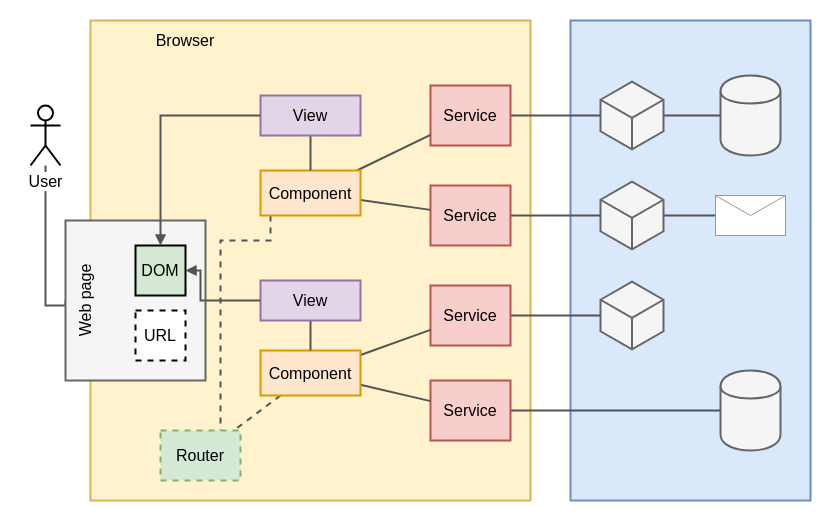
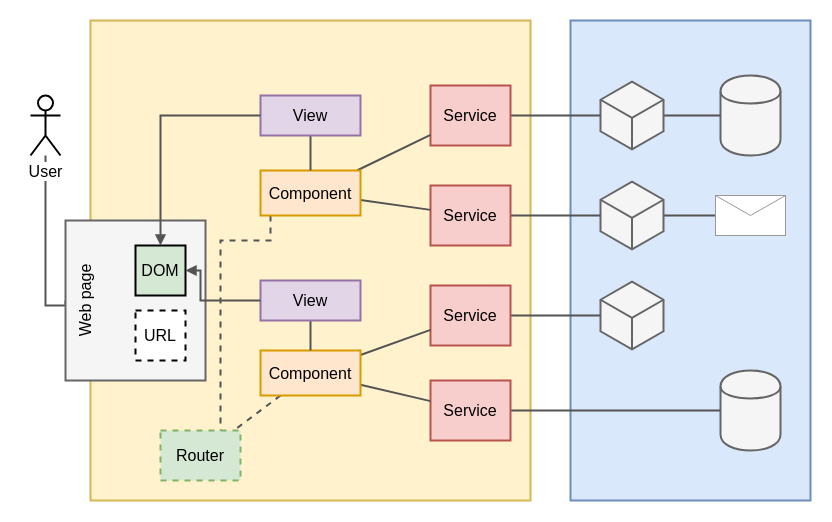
  <mxCell id="0" />
  <mxCell id="1" parent="0" />
  <mxCell id="2" value="" style="rounded=0;whiteSpace=wrap;html=1;strokeColor=#d6b656;strokeWidth=2;fillColor=#fff2cc;fontSize=16;fontColor=#000000;align=center;" vertex="1" parent="1"><mxGeometry x="90" y="20" width="440" height="480" as="geometry" /></mxCell>
- <mxCell id="3" value="Browser" style="text;html=1;strokeColor=none;fillColor=none;align=center;verticalAlign=middle;whiteSpace=wrap;rounded=0;fontSize=16;fontColor=#000000;" vertex="1" parent="1"><mxGeometry x="150" y="30" width="70" height="20" as="geometry" /></mxCell>
  <mxCell id="4" value="" style="rounded=0;whiteSpace=wrap;html=1;strokeColor=#6c8ebf;strokeWidth=2;fillColor=#dae8fc;fontSize=16;fontColor=#000000;align=center;" vertex="1" parent="1"><mxGeometry x="570" y="20" width="240" height="480" as="geometry" /></mxCell>
  <mxCell id="5" value="" style="shape=cylinder;whiteSpace=wrap;html=1;boundedLbl=1;rounded=0;strokeColor=#666666;strokeWidth=2;fillColor=#f5f5f5;fontSize=16;fontColor=#000000;align=center;" vertex="1" parent="1"><mxGeometry x="720" y="75" width="60" height="80" as="geometry" /></mxCell>
  <mxCell id="6" value="" style="shape=cylinder;whiteSpace=wrap;html=1;boundedLbl=1;rounded=0;strokeColor=#666666;strokeWidth=2;fillColor=#f5f5f5;fontSize=16;fontColor=#000000;align=center;" vertex="1" parent="1"><mxGeometry x="720" y="370" width="60" height="80" as="geometry" /></mxCell>
  <mxCell id="7" style="rounded=0;html=1;startArrow=none;startFill=0;endArrow=none;endFill=0;jettySize=auto;orthogonalLoop=1;strokeColor=#545454;strokeWidth=2;fontSize=16;fontColor=#000000;" edge="1" parent="1" source="8" target="41"><mxGeometry relative="1" as="geometry" /></mxCell>
  <mxCell id="8" value="" style="html=1;whiteSpace=wrap;aspect=fixed;shape=isoCube;rounded=0;strokeColor=#666666;strokeWidth=2;fillColor=#f5f5f5;fontSize=16;fontColor=#000000;align=center;" vertex="1" parent="1"><mxGeometry x="600" y="180" width="63" height="70" as="geometry" /></mxCell>
  <mxCell id="9" value="" style="html=1;whiteSpace=wrap;aspect=fixed;shape=isoCube;rounded=0;strokeColor=#666666;strokeWidth=2;fillColor=#f5f5f5;fontSize=16;fontColor=#000000;align=center;" vertex="1" parent="1"><mxGeometry x="600" y="280" width="63" height="70" as="geometry" /></mxCell>
  <mxCell id="10" style="edgeStyle=none;rounded=0;html=1;entryX=0;entryY=0.5;endArrow=none;endFill=0;jettySize=auto;orthogonalLoop=1;fontSize=16;fontColor=#000000;strokeWidth=2;strokeColor=#545454;" edge="1" parent="1" source="11" target="5"><mxGeometry relative="1" as="geometry" /></mxCell>
  <mxCell id="11" value="" style="html=1;whiteSpace=wrap;aspect=fixed;shape=isoCube;rounded=0;strokeColor=#666666;strokeWidth=2;fillColor=#f5f5f5;fontSize=16;fontColor=#000000;align=center;" vertex="1" parent="1"><mxGeometry x="600" y="80" width="63" height="70" as="geometry" /></mxCell>
  <mxCell id="12" style="edgeStyle=none;rounded=0;html=1;endArrow=none;endFill=0;jettySize=auto;orthogonalLoop=1;strokeColor=#545454;strokeWidth=2;fontSize=16;fontColor=#000000;" edge="1" parent="1" source="13" target="11"><mxGeometry relative="1" as="geometry" /></mxCell>
  <mxCell id="13" value="Service" style="rounded=0;whiteSpace=wrap;html=1;strokeColor=#b85450;strokeWidth=2;fillColor=#f8cecc;fontSize=16;fontColor=#000000;align=center;" vertex="1" parent="1"><mxGeometry x="430" y="85" width="80" height="60" as="geometry" /></mxCell>
  <mxCell id="14" style="edgeStyle=none;rounded=0;html=1;endArrow=none;endFill=0;jettySize=auto;orthogonalLoop=1;strokeColor=#545454;strokeWidth=2;fontSize=16;fontColor=#000000;" edge="1" parent="1" source="15" target="8"><mxGeometry relative="1" as="geometry" /></mxCell>
  <mxCell id="15" value="Service" style="rounded=0;whiteSpace=wrap;html=1;strokeColor=#b85450;strokeWidth=2;fillColor=#f8cecc;fontSize=16;fontColor=#000000;align=center;" vertex="1" parent="1"><mxGeometry x="430" y="185" width="80" height="60" as="geometry" /></mxCell>
  <mxCell id="16" style="edgeStyle=none;rounded=0;html=1;endArrow=none;endFill=0;jettySize=auto;orthogonalLoop=1;strokeColor=#545454;strokeWidth=2;fontSize=16;fontColor=#000000;" edge="1" parent="1" source="17" target="9"><mxGeometry relative="1" as="geometry" /></mxCell>
  <mxCell id="17" value="Service" style="rounded=0;whiteSpace=wrap;html=1;strokeColor=#b85450;strokeWidth=2;fillColor=#f8cecc;fontSize=16;fontColor=#000000;align=center;" vertex="1" parent="1"><mxGeometry x="430" y="285" width="80" height="60" as="geometry" /></mxCell>
  <mxCell id="18" style="edgeStyle=none;rounded=0;html=1;endArrow=none;endFill=0;jettySize=auto;orthogonalLoop=1;strokeColor=#545454;strokeWidth=2;fontSize=16;fontColor=#000000;" edge="1" parent="1" source="19" target="6"><mxGeometry relative="1" as="geometry" /></mxCell>
  <mxCell id="19" value="Service" style="rounded=0;whiteSpace=wrap;html=1;strokeColor=#b85450;strokeWidth=2;fillColor=#f8cecc;fontSize=16;fontColor=#000000;align=center;" vertex="1" parent="1"><mxGeometry x="430" y="380" width="80" height="60" as="geometry" /></mxCell>
  <mxCell id="20" style="edgeStyle=none;rounded=0;html=1;endArrow=none;endFill=0;jettySize=auto;orthogonalLoop=1;strokeColor=#545454;strokeWidth=2;fontSize=16;fontColor=#000000;" edge="1" parent="1" source="23" target="13"><mxGeometry relative="1" as="geometry" /></mxCell>
  <mxCell id="21" style="edgeStyle=none;rounded=0;html=1;endArrow=none;endFill=0;jettySize=auto;orthogonalLoop=1;strokeColor=#545454;strokeWidth=2;fontSize=16;fontColor=#000000;" edge="1" parent="1" source="23" target="15"><mxGeometry relative="1" as="geometry" /></mxCell>
  <mxCell id="22" style="edgeStyle=orthogonalEdgeStyle;rounded=0;html=1;dashed=1;endArrow=none;endFill=0;jettySize=auto;orthogonalLoop=1;strokeColor=#545454;strokeWidth=2;fontSize=16;fontColor=#000000;" edge="1" parent="1" source="23" target="32"><mxGeometry relative="1" as="geometry"><Array as="points"><mxPoint x="270" y="240" /><mxPoint x="220" y="240" /></Array></mxGeometry></mxCell>
  <mxCell id="23" value="Component" style="rounded=0;whiteSpace=wrap;html=1;strokeColor=#d79b00;strokeWidth=2;fillColor=#ffe6cc;fontSize=16;fontColor=#000000;align=center;" vertex="1" parent="1"><mxGeometry x="260" y="170" width="100" height="45" as="geometry" /></mxCell>
  <mxCell id="24" style="edgeStyle=none;rounded=0;html=1;endArrow=none;endFill=0;jettySize=auto;orthogonalLoop=1;strokeColor=#545454;strokeWidth=2;fontSize=16;fontColor=#000000;" edge="1" parent="1" source="27" target="17"><mxGeometry relative="1" as="geometry" /></mxCell>
  <mxCell id="25" style="edgeStyle=none;rounded=0;html=1;endArrow=none;endFill=0;jettySize=auto;orthogonalLoop=1;strokeColor=#545454;strokeWidth=2;fontSize=16;fontColor=#000000;" edge="1" parent="1" source="27" target="19"><mxGeometry relative="1" as="geometry" /></mxCell>
  <mxCell id="26" style="edgeStyle=none;rounded=0;html=1;endArrow=none;endFill=0;jettySize=auto;orthogonalLoop=1;strokeColor=#545454;strokeWidth=2;fontSize=16;fontColor=#000000;dashed=1;" edge="1" parent="1" source="27" target="32"><mxGeometry relative="1" as="geometry" /></mxCell>
  <mxCell id="27" value="Component" style="rounded=0;whiteSpace=wrap;html=1;strokeColor=#d79b00;strokeWidth=2;fillColor=#ffe6cc;fontSize=16;fontColor=#000000;align=center;" vertex="1" parent="1"><mxGeometry x="260" y="350" width="100" height="45" as="geometry" /></mxCell>
  <mxCell id="28" style="edgeStyle=none;rounded=0;html=1;endArrow=none;endFill=0;jettySize=auto;orthogonalLoop=1;strokeColor=#545454;strokeWidth=2;fontSize=16;fontColor=#000000;" edge="1" parent="1" source="29" target="27"><mxGeometry relative="1" as="geometry" /></mxCell>
  <mxCell id="29" value="View" style="rounded=0;whiteSpace=wrap;html=1;strokeColor=#9673a6;strokeWidth=2;fillColor=#e1d5e7;fontSize=16;fontColor=#000000;align=center;" vertex="1" parent="1"><mxGeometry x="260" y="280" width="100" height="40" as="geometry" /></mxCell>
  <mxCell id="30" style="edgeStyle=none;rounded=0;html=1;endArrow=none;endFill=0;jettySize=auto;orthogonalLoop=1;strokeColor=#545454;strokeWidth=2;fontSize=16;fontColor=#000000;" edge="1" parent="1" source="31" target="23"><mxGeometry relative="1" as="geometry" /></mxCell>
  <mxCell id="31" value="View" style="rounded=0;whiteSpace=wrap;html=1;strokeColor=#9673a6;strokeWidth=2;fillColor=#e1d5e7;fontSize=16;fontColor=#000000;align=center;" vertex="1" parent="1"><mxGeometry x="260" y="95" width="100" height="40" as="geometry" /></mxCell>
  <mxCell id="32" value="Router" style="rounded=0;whiteSpace=wrap;html=1;strokeColor=#82b366;strokeWidth=2;fillColor=#d5e8d4;fontSize=16;fontColor=#000000;align=center;dashed=1;" vertex="1" parent="1"><mxGeometry x="160" y="430" width="80" height="50" as="geometry" /></mxCell>
  <mxCell id="33" style="edgeStyle=orthogonalEdgeStyle;rounded=0;html=1;entryX=0;entryY=0.5;startArrow=none;startFill=0;endArrow=none;endFill=0;jettySize=auto;orthogonalLoop=1;strokeColor=#545454;strokeWidth=2;fontSize=16;fontColor=#000000;" edge="1" parent="1" source="34" target="35"><mxGeometry relative="1" as="geometry"><Array as="points"><mxPoint x="45" y="305" /></Array></mxGeometry></mxCell>
- <mxCell id="34" value="User" style="shape=umlActor;verticalLabelPosition=bottom;labelBackgroundColor=#ffffff;verticalAlign=top;html=1;rounded=0;strokeColor=#000000;strokeWidth=2;fillColor=none;fontSize=16;fontColor=#000000;align=center;" vertex="1" parent="1"><mxGeometry x="30" y="105" width="30" height="60" as="geometry" /></mxCell>
+ <mxCell id="34" value="User" style="shape=umlActor;verticalLabelPosition=bottom;labelBackgroundColor=#ffffff;verticalAlign=top;html=1;rounded=0;strokeColor=#000000;strokeWidth=2;fillColor=none;fontSize=16;fontColor=#000000;align=center;" vertex="1" parent="1"><mxGeometry x="30" y="95" width="30" height="60" as="geometry" /></mxCell>
  <mxCell id="35" value="" style="rounded=0;whiteSpace=wrap;html=1;strokeColor=#666666;strokeWidth=2;fillColor=#f5f5f5;fontSize=16;fontColor=#000000;align=center;" vertex="1" parent="1"><mxGeometry x="65" y="220" width="140" height="160" as="geometry" /></mxCell>
  <mxCell id="36" value="DOM" style="rounded=0;whiteSpace=wrap;html=1;strokeColor=#000000;strokeWidth=2;fillColor=#d5e8d4;fontSize=16;fontColor=#000000;align=center;" vertex="1" parent="1"><mxGeometry x="135" y="245" width="50" height="50" as="geometry" /></mxCell>
  <mxCell id="37" value="URL" style="rounded=0;whiteSpace=wrap;html=1;strokeColor=#000000;strokeWidth=2;fillColor=#ffffff;fontSize=16;fontColor=#000000;align=center;dashed=1;" vertex="1" parent="1"><mxGeometry x="135" y="310" width="50" height="50" as="geometry" /></mxCell>
  <mxCell id="38" style="edgeStyle=orthogonalEdgeStyle;rounded=0;html=1;endArrow=block;endFill=1;jettySize=auto;orthogonalLoop=1;strokeColor=#545454;strokeWidth=2;fontSize=16;fontColor=#000000;" edge="1" parent="1" source="31" target="36"><mxGeometry relative="1" as="geometry" /></mxCell>
  <mxCell id="39" style="edgeStyle=orthogonalEdgeStyle;rounded=0;html=1;endArrow=block;endFill=1;jettySize=auto;orthogonalLoop=1;strokeColor=#545454;strokeWidth=2;fontSize=16;fontColor=#000000;" edge="1" parent="1" source="29" target="36"><mxGeometry relative="1" as="geometry"><Array as="points"><mxPoint x="200" y="300" /><mxPoint x="200" y="270" /></Array></mxGeometry></mxCell>
  <mxCell id="40" value="Web page" style="text;html=1;strokeColor=none;fillColor=none;align=center;verticalAlign=middle;whiteSpace=wrap;rounded=0;fontSize=16;fontColor=#000000;rotation=-90;" vertex="1" parent="1"><mxGeometry x="20" y="290" width="130" height="20" as="geometry" /></mxCell>
  <mxCell id="41" value="" style="verticalLabelPosition=bottom;shadow=0;dashed=0;align=center;html=1;verticalAlign=top;strokeWidth=1;shape=mxgraph.mockup.misc.mail2;fillColor=#ffffff;strokeColor=#999999;rounded=0;fontSize=16;fontColor=#000000;" vertex="1" parent="1"><mxGeometry x="715" y="195" width="70" height="40" as="geometry" /></mxCell>
